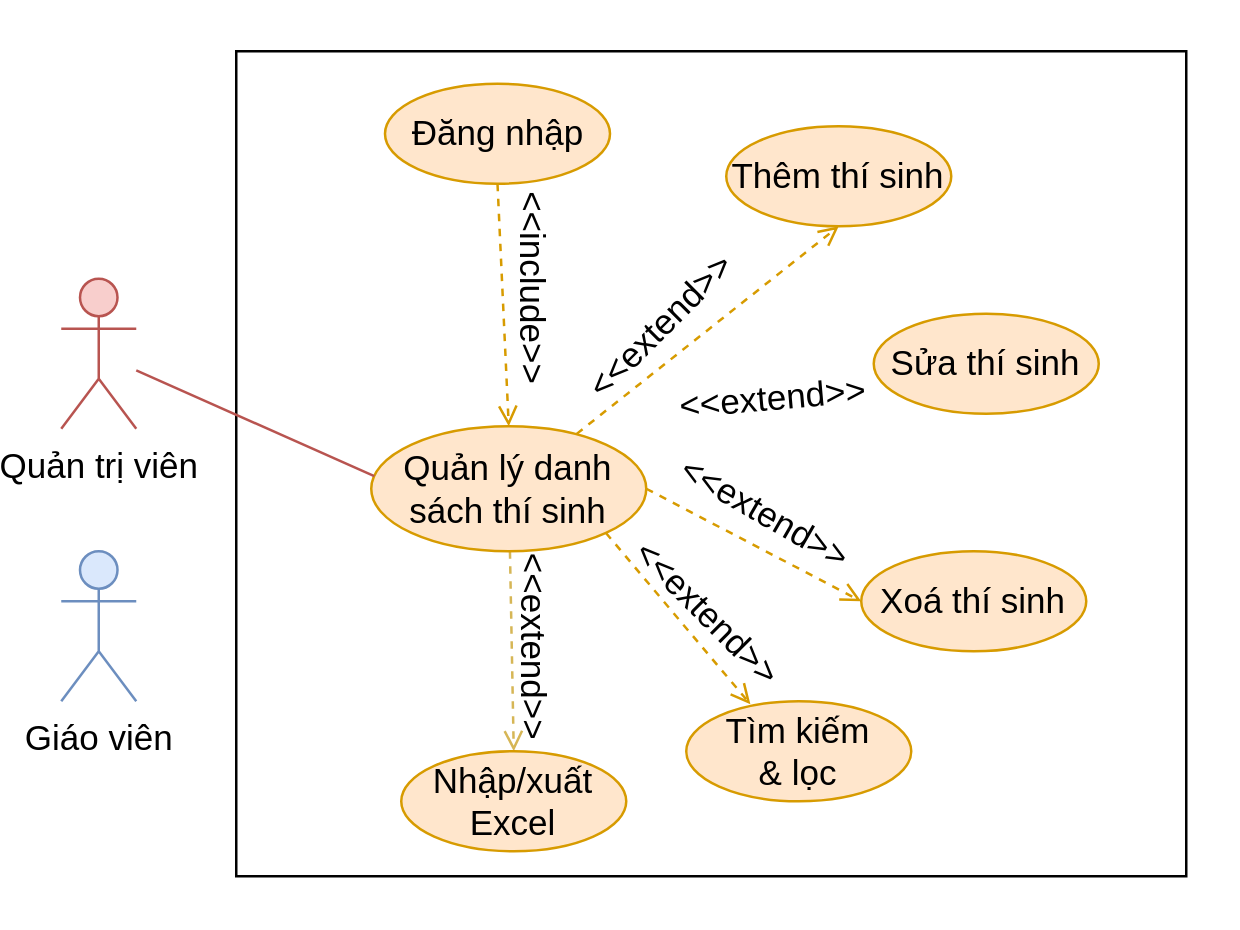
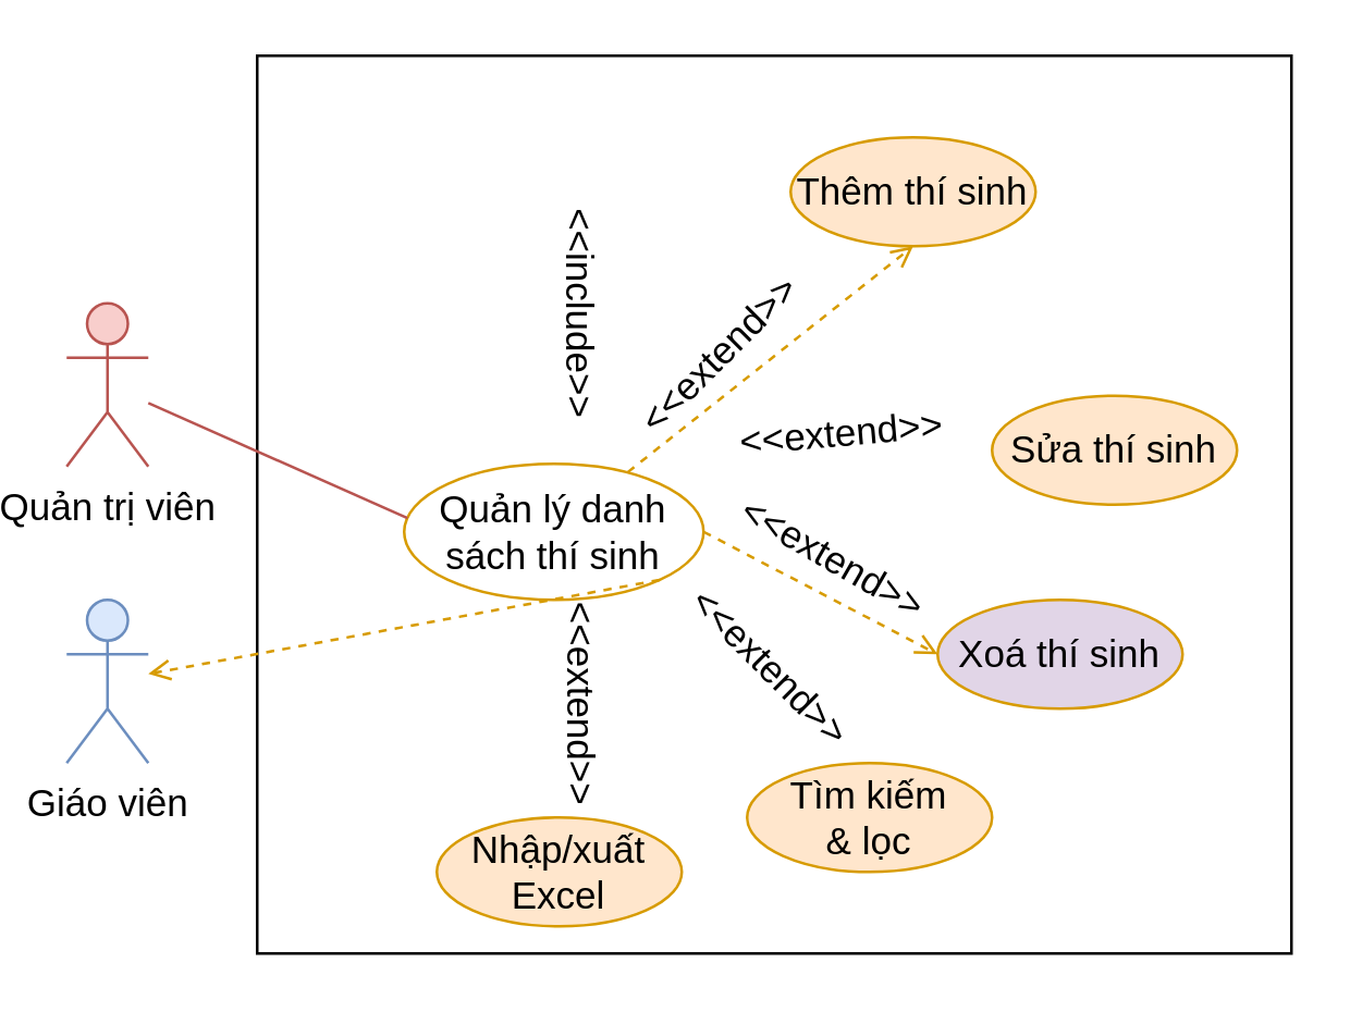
  <mxCell id="0" />
  <mxCell id="1" parent="0" />
  <mxCell id="2" value="" style="rounded=0;whiteSpace=wrap;html=1;" parent="1" vertex="1"><mxGeometry x="90" y="20" width="380" height="330" as="geometry" /></mxCell>
- <mxCell id="3" style="rounded=0;orthogonalLoop=1;jettySize=auto;html=1;entryX=0.5;entryY=0;entryDx=0;entryDy=0;fillColor=#fff2cc;strokeColor=#d6b656;dashed=1;endArrow=open;endFill=0;" parent="1" source="4" target="19" edge="1"><mxGeometry relative="1" as="geometry" /></mxCell>
- <mxCell id="4" value="Quản lý danh sách thí sinh" style="ellipse;whiteSpace=wrap;html=1;fillColor=#ffe6cc;strokeColor=#d79b00;fontSize=14;" parent="1" vertex="1"><mxGeometry x="144" y="170" width="110" height="50" as="geometry" /></mxCell>
+ <mxCell id="4" value="Quản lý danh sách thí sinh" style="ellipse;whiteSpace=wrap;html=1;fillColor=#ffffff;strokeColor=#d79b00;fontSize=14;" parent="1" vertex="1"><mxGeometry x="144" y="170" width="110" height="50" as="geometry" /></mxCell>
  <mxCell id="5" style="rounded=0;orthogonalLoop=1;jettySize=auto;html=1;entryX=0.5;entryY=1;entryDx=0;entryDy=0;fillColor=#ffe6cc;strokeColor=#d79b00;exitX=0.747;exitY=0.061;exitDx=0;exitDy=0;exitPerimeter=0;dashed=1;fontSize=14;endArrow=open;endFill=0;" parent="1" source="4" target="7" edge="1"><mxGeometry relative="1" as="geometry"><mxPoint x="225" y="143" as="sourcePoint" /></mxGeometry></mxCell>
  <mxCell id="6" style="rounded=0;orthogonalLoop=1;jettySize=auto;html=1;exitX=1;exitY=0.5;exitDx=0;exitDy=0;entryX=0;entryY=0.5;entryDx=0;entryDy=0;fillColor=#ffe6cc;strokeColor=#d79b00;dashed=1;fontSize=14;endArrow=open;endFill=0;" parent="1" source="4" target="9" edge="1"><mxGeometry relative="1" as="geometry"><mxPoint x="233" y="174" as="sourcePoint" /></mxGeometry></mxCell>
  <mxCell id="7" value="Thêm thí sinh" style="ellipse;whiteSpace=wrap;html=1;fillColor=#ffe6cc;strokeColor=#d79b00;fontSize=14;" parent="1" vertex="1"><mxGeometry x="286" y="50" width="90" height="40" as="geometry" /></mxCell>
- <mxCell id="8" value="Sửa thí sinh" style="ellipse;whiteSpace=wrap;html=1;fillColor=#ffe6cc;strokeColor=#d79b00;fontSize=14;" parent="1" vertex="1"><mxGeometry x="345" y="125" width="90" height="40" as="geometry" /></mxCell>
- <mxCell id="9" value="Xoá thí sinh" style="ellipse;whiteSpace=wrap;html=1;fillColor=#ffe6cc;strokeColor=#d79b00;fontSize=14;" parent="1" vertex="1"><mxGeometry x="340" y="220" width="90" height="40" as="geometry" /></mxCell>
+ <mxCell id="8" value="Sửa thí sinh" style="ellipse;whiteSpace=wrap;html=1;fillColor=#ffe6cc;strokeColor=#d79b00;fontSize=14;" parent="1" vertex="1"><mxGeometry x="360" y="145" width="90" height="40" as="geometry" /></mxCell>
+ <mxCell id="9" value="Xoá thí sinh" style="ellipse;whiteSpace=wrap;html=1;fillColor=#e1d5e7;strokeColor=#d79b00;fontSize=14;" parent="1" vertex="1"><mxGeometry x="340" y="220" width="90" height="40" as="geometry" /></mxCell>
  <mxCell id="10" value="&lt;font style=&quot;font-size: 14px;&quot;&gt;&amp;lt;&amp;lt;extend&amp;gt;&amp;gt;&lt;/font&gt;" style="text;html=1;strokeColor=none;fillColor=none;align=center;verticalAlign=middle;whiteSpace=wrap;rounded=0;rotation=-45;fontSize=14;" parent="1" vertex="1"><mxGeometry x="230" y="115" width="60" height="30" as="geometry" /></mxCell>
  <mxCell id="11" value="&lt;font style=&quot;font-size: 14px;&quot;&gt;&amp;lt;&amp;lt;extend&amp;gt;&amp;gt;&lt;/font&gt;" style="text;html=1;strokeColor=none;fillColor=none;align=center;verticalAlign=middle;whiteSpace=wrap;rounded=0;rotation=-5;fontSize=14;" parent="1" vertex="1"><mxGeometry x="275" y="144" width="60" height="30" as="geometry" /></mxCell>
  <mxCell id="12" value="&lt;font style=&quot;font-size: 14px;&quot;&gt;&amp;lt;&amp;lt;extend&amp;gt;&amp;gt;&lt;/font&gt;" style="text;html=1;strokeColor=none;fillColor=none;align=center;verticalAlign=middle;whiteSpace=wrap;rounded=0;rotation=30;fontSize=14;" parent="1" vertex="1"><mxGeometry x="272" y="190" width="60" height="30" as="geometry" /></mxCell>
  <mxCell id="13" style="rounded=0;orthogonalLoop=1;jettySize=auto;html=1;entryX=0.011;entryY=0.399;entryDx=0;entryDy=0;fillColor=#f8cecc;strokeColor=#b85450;fontSize=14;entryPerimeter=0;endArrow=none;startFill=0;" parent="1" source="14" target="4" edge="1"><mxGeometry relative="1" as="geometry"><mxPoint x="144" y="195" as="targetPoint" /></mxGeometry></mxCell>
  <mxCell id="14" value="Quản trị viên" style="shape=umlActor;verticalLabelPosition=bottom;verticalAlign=top;html=1;outlineConnect=0;fillColor=#f8cecc;strokeColor=#b85450;fontSize=14;" parent="1" vertex="1"><mxGeometry x="20" y="111" width="30" height="60" as="geometry" /></mxCell>
- <mxCell id="15" style="rounded=0;orthogonalLoop=1;jettySize=auto;html=1;entryX=0.5;entryY=0;entryDx=0;entryDy=0;fillColor=#ffe6cc;strokeColor=#d79b00;endArrow=open;endFill=0;dashed=1;exitX=0.5;exitY=1;exitDx=0;exitDy=0;" parent="1" source="16" target="4" edge="1"><mxGeometry relative="1" as="geometry"><mxPoint x="55.5" y="-14" as="targetPoint" /><mxPoint x="55" y="76" as="sourcePoint" /></mxGeometry></mxCell>
- <mxCell id="16" value="Đăng nhập" style="ellipse;whiteSpace=wrap;html=1;fillColor=#ffe6cc;strokeColor=#d79b00;fontSize=14;" parent="1" vertex="1"><mxGeometry x="149.5" y="33" width="90" height="40" as="geometry" /></mxCell>
  <mxCell id="17" value="&lt;font&gt;&amp;lt;&amp;lt;include&amp;gt;&amp;gt;&lt;/font&gt;" style="text;html=1;strokeColor=none;fillColor=none;align=center;verticalAlign=middle;whiteSpace=wrap;rounded=0;rotation=90;fontSize=14;" parent="1" vertex="1"><mxGeometry x="179" y="100" width="60" height="30" as="geometry" /></mxCell>
  <mxCell id="18" value="Giáo viên" style="shape=umlActor;verticalLabelPosition=bottom;verticalAlign=top;html=1;outlineConnect=0;fillColor=#dae8fc;strokeColor=#6c8ebf;fontSize=14;" parent="1" vertex="1"><mxGeometry x="20" y="220" width="30" height="60" as="geometry" /></mxCell>
  <mxCell id="19" value="Nhập/xuất&lt;br&gt;Excel" style="ellipse;whiteSpace=wrap;html=1;fillColor=#ffe6cc;strokeColor=#d79b00;fontSize=14;" parent="1" vertex="1"><mxGeometry x="156" y="300" width="90" height="40" as="geometry" /></mxCell>
  <mxCell id="20" value="Tìm kiếm&lt;div&gt;&amp;amp; lọc&lt;/div&gt;" style="ellipse;whiteSpace=wrap;html=1;fillColor=#ffe6cc;strokeColor=#d79b00;fontSize=14;" parent="1" vertex="1"><mxGeometry x="270" y="280" width="90" height="40" as="geometry" /></mxCell>
- <mxCell id="21" style="rounded=0;orthogonalLoop=1;jettySize=auto;html=1;exitX=1;exitY=1;exitDx=0;exitDy=0;entryX=0.285;entryY=0.03;entryDx=0;entryDy=0;dashed=1;fillColor=#ffe6cc;strokeColor=#d79b00;endArrow=open;endFill=0;entryPerimeter=0;" parent="1" source="4" target="20" edge="1"><mxGeometry relative="1" as="geometry" /></mxCell>
+ <mxCell id="21" style="rounded=0;orthogonalLoop=1;jettySize=auto;html=1;exitX=1;exitY=1;exitDx=0;exitDy=0;dashed=1;fillColor=#ffe6cc;strokeColor=#d79b00;endArrow=open;endFill=0;" parent="1" source="4" target="18" edge="1"><mxGeometry relative="1" as="geometry" /></mxCell>
  <mxCell id="22" value="&lt;font style=&quot;font-size: 14px;&quot;&gt;&amp;lt;&amp;lt;extend&amp;gt;&amp;gt;&lt;/font&gt;" style="text;html=1;strokeColor=none;fillColor=none;align=center;verticalAlign=middle;whiteSpace=wrap;rounded=0;rotation=45;fontSize=14;" parent="1" vertex="1"><mxGeometry x="249" y="230" width="60" height="30" as="geometry" /></mxCell>
  <mxCell id="23" value="&lt;font style=&quot;font-size: 14px;&quot;&gt;&amp;lt;&amp;lt;extend&amp;gt;&amp;gt;&lt;/font&gt;" style="text;html=1;strokeColor=none;fillColor=none;align=center;verticalAlign=middle;whiteSpace=wrap;rounded=0;rotation=90;fontSize=14;" parent="1" vertex="1"><mxGeometry x="179.5" y="243" width="60" height="30" as="geometry" /></mxCell>
